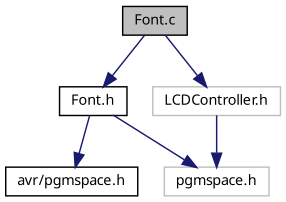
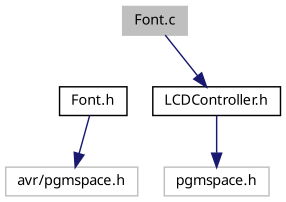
  digraph {
    fontname="Noto Sans"
    node [color=black fillcolor=white fontname="Noto Sans" fontsize=10 shape=record style=filled]
    edge [color=midnightblue fontname="Noto Sans" fontsize=10 labelfontname=TimesNewRoman labelfontsize=10 style=solid]
-   n1 [fillcolor=grey75 fontcolor=black height=0.2 label="Font.c" width=0.4]
+   n1 [color=grey75 fillcolor=grey75 fontcolor=black height=0.2 label="Font.c" width=0.4]
    n2 [height=0.2 label="Font.h" width=0.4]
-   n3 [color=grey75 height=0.2 label="LCDController.h" width=0.4]
-   n4 [height=0.2 label="avr/pgmspace.h" width=0.4]
+   n3 [height=0.2 label="LCDController.h" width=0.4]
+   n4 [color=grey75 height=0.2 label="avr/pgmspace.h" width=0.4]
    n5 [color=grey75 height=0.2 label="pgmspace.h" width=0.4]
-   n1 -> n2
    n1 -> n3
    n2 -> n4
-   n2 -> n5
    n3 -> n5
  }
